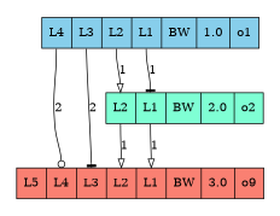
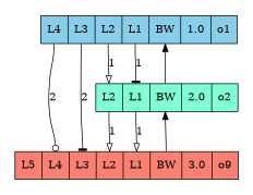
  digraph {
    rankdir=TB
    node [shape=record style=filled]
    edge [arrowhead=onormal headport=l2 tailport=l2]
    n1 [fillcolor=skyblue label=" <l4> L4 | <l3> L3 | <l2> L2 | <l1> L1 | <backward> BW | 1.0 | o1 " width=0.5]
    n2 [fillcolor=aquamarine label=" <l2> L2 | <l1> L1 | <backward> BW | 2.0 | o2 " width=0.5]
    n3 [fillcolor=salmon label=" <l5> L5 | <l4> L4 | <l3> L3 | <l2> L2 | <l1> L1 | <backward> BW | 3.0 | o9 " width=0.5]
    subgraph cluster_1 {
      style=invisible
      n1
      n2
      n3
    }
    n1 -> n2 [label=1]
    n1 -> n2 [arrowhead=tee headport=l1 label=1 tailport=l1]
+   n1 -> n2 [dir=back headport=backward tailport=backward arrowhead=""]
    n1 -> n3 [arrowhead=odot headport=l4 label=2 tailport=l4]
    n1 -> n3 [arrowhead=tee headport=l3 label=2 tailport=l3]
    n2 -> n3 [label=1]
    n2 -> n3 [headport=l1 label=1 tailport=l1]
+   n2 -> n3 [dir=back headport=backward tailport=backward arrowhead=""]
  }
